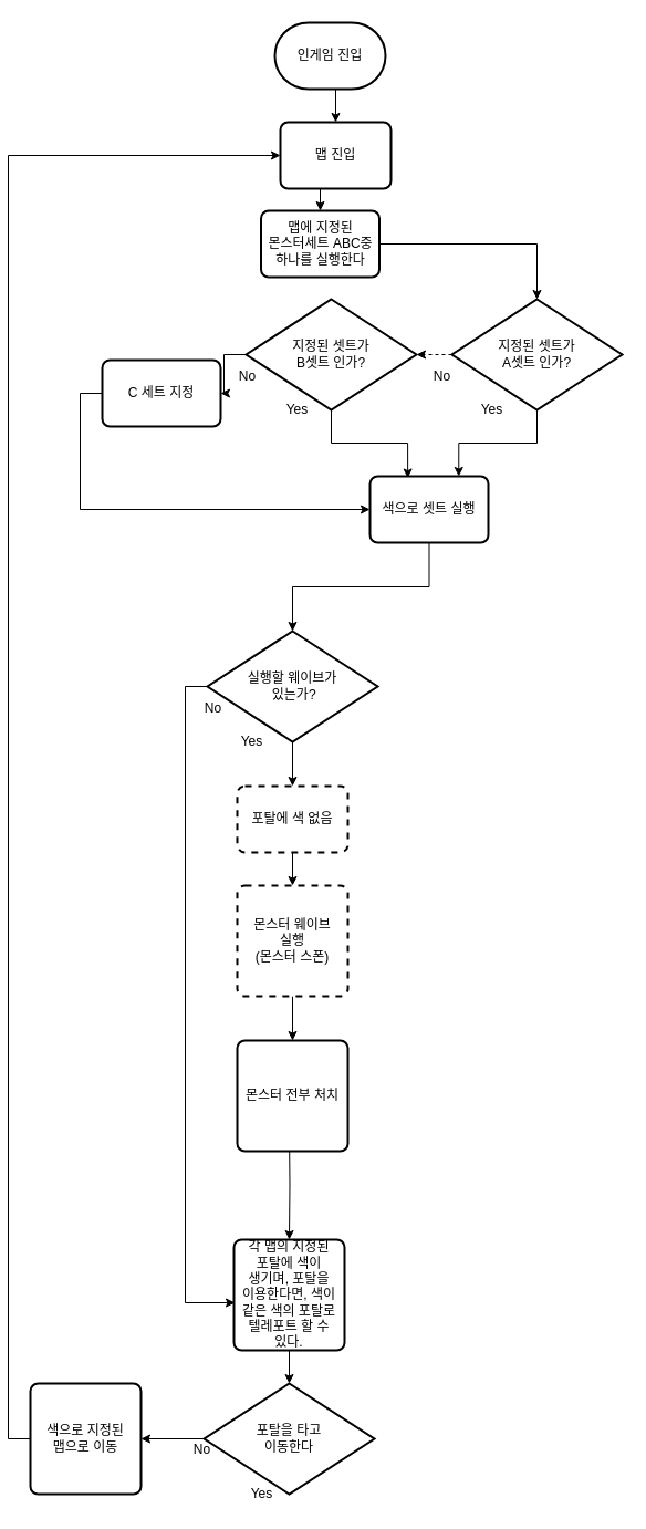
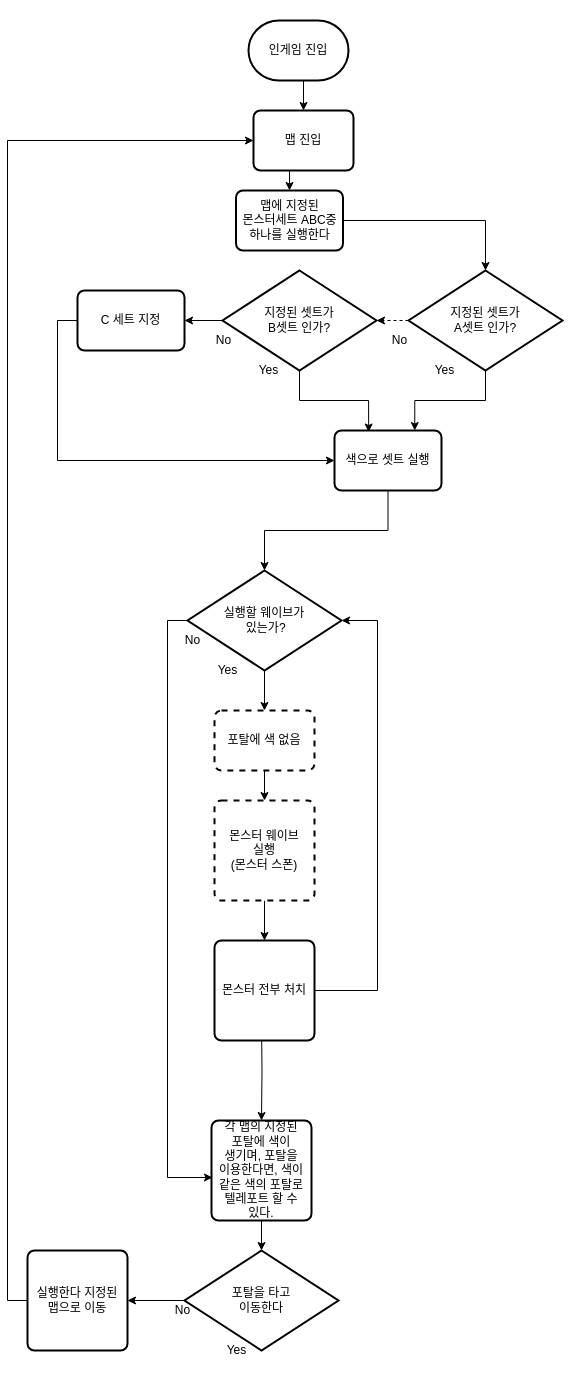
  <mxCell id="0" />
  <mxCell id="1" parent="0" />
  <mxCell id="2" style="edgeStyle=orthogonalEdgeStyle;rounded=0;orthogonalLoop=1;jettySize=auto;html=1;exitX=0.5;exitY=1;exitDx=0;exitDy=0;exitPerimeter=0;entryX=0.5;entryY=0;entryDx=0;entryDy=0;" edge="1" parent="1" source="3" target="12"><mxGeometry relative="1" as="geometry" /></mxCell>
  <mxCell id="3" value="인게임 진입" style="strokeWidth=2;html=1;shape=mxgraph.flowchart.terminator;whiteSpace=wrap;" vertex="1" parent="1"><mxGeometry x="241" y="20" width="100" height="60" as="geometry" /></mxCell>
  <mxCell id="4" style="edgeStyle=orthogonalEdgeStyle;rounded=0;orthogonalLoop=1;jettySize=auto;html=1;exitX=0.5;exitY=1;exitDx=0;exitDy=0;entryX=0;entryY=0.5;entryDx=0;entryDy=0;" edge="1" parent="1" source="5" target="8"><mxGeometry relative="1" as="geometry" /></mxCell>
  <mxCell id="5" value="몬스터 웨이브&lt;br&gt;실행&lt;br&gt;(몬스터 스폰)" style="rounded=1;whiteSpace=wrap;html=1;absoluteArcSize=1;arcSize=14;strokeWidth=2;dashed=1;" vertex="1" parent="1"><mxGeometry x="207" y="800" width="100" height="100" as="geometry" /></mxCell>
  <mxCell id="6" style="edgeStyle=orthogonalEdgeStyle;rounded=0;orthogonalLoop=1;jettySize=auto;html=1;exitX=0.5;exitY=1;exitDx=0;exitDy=0;exitPerimeter=0;entryX=0.5;entryY=0;entryDx=0;entryDy=0;" edge="1" parent="1" target="10"><mxGeometry relative="1" as="geometry"><mxPoint x="254" y="1020" as="sourcePoint" /></mxGeometry></mxCell>
+ <mxCell id="7" style="edgeStyle=orthogonalEdgeStyle;rounded=0;orthogonalLoop=1;jettySize=auto;html=1;exitX=0.5;exitY=0;exitDx=0;exitDy=0;entryX=1;entryY=0.5;entryDx=0;entryDy=0;entryPerimeter=0;" edge="1" parent="1" source="8" target="23"><mxGeometry relative="1" as="geometry"><Array as="points"><mxPoint x="370" y="990" /><mxPoint x="370" y="620" /></Array></mxGeometry></mxCell>
  <mxCell id="8" value="몬스터 전부 처치" style="rounded=1;whiteSpace=wrap;html=1;absoluteArcSize=1;arcSize=14;strokeWidth=2;direction=south;" vertex="1" parent="1"><mxGeometry x="207" y="940" width="100" height="100" as="geometry" /></mxCell>
  <mxCell id="9" style="edgeStyle=orthogonalEdgeStyle;rounded=0;orthogonalLoop=1;jettySize=auto;html=1;exitX=0.5;exitY=1;exitDx=0;exitDy=0;entryX=0.5;entryY=0;entryDx=0;entryDy=0;entryPerimeter=0;" edge="1" parent="1" source="10" target="16"><mxGeometry relative="1" as="geometry" /></mxCell>
  <mxCell id="10" value="각 맵의 지정된&lt;br&gt;포탈에 색이&lt;br&gt;생기며, 포탈을&lt;br&gt;이용한다면, 색이&lt;br&gt;같은 색의 포탈로&lt;br&gt;텔레포트 할 수 &lt;br&gt;있다." style="rounded=1;whiteSpace=wrap;html=1;absoluteArcSize=1;arcSize=14;strokeWidth=2;" vertex="1" parent="1"><mxGeometry x="204" y="1120" width="100" height="100" as="geometry" /></mxCell>
  <mxCell id="11" style="edgeStyle=orthogonalEdgeStyle;rounded=0;orthogonalLoop=1;jettySize=auto;html=1;exitX=0.5;exitY=1;exitDx=0;exitDy=0;entryX=0.5;entryY=0;entryDx=0;entryDy=0;" edge="1" parent="1" source="12" target="30"><mxGeometry relative="1" as="geometry" /></mxCell>
  <mxCell id="12" value="맵 진입" style="rounded=1;whiteSpace=wrap;html=1;absoluteArcSize=1;arcSize=14;strokeWidth=2;" vertex="1" parent="1"><mxGeometry x="246" y="110" width="100" height="60" as="geometry" /></mxCell>
  <mxCell id="13" style="edgeStyle=orthogonalEdgeStyle;rounded=0;orthogonalLoop=1;jettySize=auto;html=1;exitX=0.5;exitY=1;exitDx=0;exitDy=0;entryX=0.5;entryY=0;entryDx=0;entryDy=0;" edge="1" parent="1" source="14" target="5"><mxGeometry relative="1" as="geometry" /></mxCell>
  <mxCell id="14" value="포탈에 색 없음" style="rounded=1;whiteSpace=wrap;html=1;absoluteArcSize=1;arcSize=14;strokeWidth=2;dashed=1;" vertex="1" parent="1"><mxGeometry x="207" y="710" width="100" height="60" as="geometry" /></mxCell>
  <mxCell id="15" style="edgeStyle=orthogonalEdgeStyle;rounded=0;orthogonalLoop=1;jettySize=auto;html=1;exitX=0;exitY=0.5;exitDx=0;exitDy=0;exitPerimeter=0;entryX=1;entryY=0.5;entryDx=0;entryDy=0;" edge="1" parent="1" source="16" target="20"><mxGeometry relative="1" as="geometry" /></mxCell>
  <mxCell id="16" value="포탈을 타고&lt;br&gt;이동한다" style="strokeWidth=2;html=1;shape=mxgraph.flowchart.decision;whiteSpace=wrap;" vertex="1" parent="1"><mxGeometry x="177" y="1250" width="154" height="100" as="geometry" /></mxCell>
  <mxCell id="17" value="Yes" style="text;html=1;align=center;verticalAlign=middle;resizable=0;points=[];autosize=1;" vertex="1" parent="1"><mxGeometry x="209" y="1340" width="40" height="20" as="geometry" /></mxCell>
  <mxCell id="18" value="No" style="text;html=1;align=center;verticalAlign=middle;resizable=0;points=[];autosize=1;" vertex="1" parent="1"><mxGeometry x="160" y="1300" width="30" height="20" as="geometry" /></mxCell>
  <mxCell id="19" style="edgeStyle=orthogonalEdgeStyle;rounded=0;orthogonalLoop=1;jettySize=auto;html=1;exitX=0;exitY=0.5;exitDx=0;exitDy=0;entryX=0;entryY=0.5;entryDx=0;entryDy=0;" edge="1" parent="1" source="20" target="12"><mxGeometry relative="1" as="geometry" /></mxCell>
- <mxCell id="20" value="색으로 지정된&lt;br&gt;맵으로 이동" style="rounded=1;whiteSpace=wrap;html=1;absoluteArcSize=1;arcSize=14;strokeWidth=2;" vertex="1" parent="1"><mxGeometry x="20" y="1250" width="100" height="100" as="geometry" /></mxCell>
+ <mxCell id="20" value="실행한다 지정된&lt;br&gt;맵으로 이동" style="rounded=1;whiteSpace=wrap;html=1;absoluteArcSize=1;arcSize=14;strokeWidth=2;" vertex="1" parent="1"><mxGeometry x="20" y="1250" width="100" height="100" as="geometry" /></mxCell>
  <mxCell id="21" style="edgeStyle=orthogonalEdgeStyle;rounded=0;orthogonalLoop=1;jettySize=auto;html=1;exitX=0.5;exitY=1;exitDx=0;exitDy=0;exitPerimeter=0;entryX=0.5;entryY=0;entryDx=0;entryDy=0;" edge="1" parent="1" source="23" target="14"><mxGeometry relative="1" as="geometry" /></mxCell>
  <mxCell id="22" style="edgeStyle=orthogonalEdgeStyle;rounded=0;orthogonalLoop=1;jettySize=auto;html=1;exitX=0;exitY=0.5;exitDx=0;exitDy=0;exitPerimeter=0;entryX=0.01;entryY=0.57;entryDx=0;entryDy=0;entryPerimeter=0;" edge="1" parent="1" source="23" target="10"><mxGeometry relative="1" as="geometry" /></mxCell>
  <mxCell id="23" value="실행할 웨이브가&lt;br&gt;&amp;nbsp;있는가?" style="strokeWidth=2;html=1;shape=mxgraph.flowchart.decision;whiteSpace=wrap;" vertex="1" parent="1"><mxGeometry x="180" y="570" width="154" height="100" as="geometry" /></mxCell>
  <mxCell id="24" value="Yes" style="text;html=1;align=center;verticalAlign=middle;resizable=0;points=[];autosize=1;" vertex="1" parent="1"><mxGeometry x="200" y="660" width="40" height="20" as="geometry" /></mxCell>
  <mxCell id="25" value="No" style="text;html=1;align=center;verticalAlign=middle;resizable=0;points=[];autosize=1;" vertex="1" parent="1"><mxGeometry x="170" y="630" width="30" height="20" as="geometry" /></mxCell>
  <mxCell id="26" style="edgeStyle=orthogonalEdgeStyle;rounded=0;orthogonalLoop=1;jettySize=auto;html=1;exitX=0;exitY=0.5;exitDx=0;exitDy=0;exitPerimeter=0;entryX=1;entryY=0.5;entryDx=0;entryDy=0;entryPerimeter=0;dashed=1;" edge="1" parent="1" source="28" target="33"><mxGeometry relative="1" as="geometry" /></mxCell>
  <mxCell id="27" style="edgeStyle=orthogonalEdgeStyle;rounded=0;orthogonalLoop=1;jettySize=auto;html=1;exitX=0.5;exitY=1;exitDx=0;exitDy=0;exitPerimeter=0;entryX=0.75;entryY=0;entryDx=0;entryDy=0;" edge="1" parent="1" source="28" target="41"><mxGeometry relative="1" as="geometry" /></mxCell>
  <mxCell id="28" value="지정된 셋트가&lt;br&gt;A셋트 인가?" style="strokeWidth=2;html=1;shape=mxgraph.flowchart.decision;whiteSpace=wrap;" vertex="1" parent="1"><mxGeometry x="401" y="270" width="154" height="100" as="geometry" /></mxCell>
  <mxCell id="29" style="edgeStyle=orthogonalEdgeStyle;rounded=0;orthogonalLoop=1;jettySize=auto;html=1;exitX=1;exitY=0.5;exitDx=0;exitDy=0;entryX=0.5;entryY=0;entryDx=0;entryDy=0;entryPerimeter=0;" edge="1" parent="1" source="30" target="28"><mxGeometry relative="1" as="geometry" /></mxCell>
  <mxCell id="30" value="맵에 지정된&lt;br&gt;몬스터세트 ABC중&lt;br&gt;하나를 실행한다" style="rounded=1;whiteSpace=wrap;html=1;absoluteArcSize=1;arcSize=14;strokeWidth=2;" vertex="1" parent="1"><mxGeometry x="228.5" y="190" width="107" height="60" as="geometry" /></mxCell>
  <mxCell id="31" style="edgeStyle=orthogonalEdgeStyle;rounded=0;orthogonalLoop=1;jettySize=auto;html=1;exitX=0;exitY=0.5;exitDx=0;exitDy=0;exitPerimeter=0;" edge="1" parent="1" source="33" target="35"><mxGeometry relative="1" as="geometry" /></mxCell>
  <mxCell id="32" style="edgeStyle=orthogonalEdgeStyle;rounded=0;orthogonalLoop=1;jettySize=auto;html=1;exitX=0.5;exitY=1;exitDx=0;exitDy=0;exitPerimeter=0;entryX=0.319;entryY=0.025;entryDx=0;entryDy=0;entryPerimeter=0;" edge="1" parent="1" source="33" target="41"><mxGeometry relative="1" as="geometry" /></mxCell>
  <mxCell id="33" value="지정된 셋트가&lt;br&gt;B셋트 인가?" style="strokeWidth=2;html=1;shape=mxgraph.flowchart.decision;whiteSpace=wrap;" vertex="1" parent="1"><mxGeometry x="215" y="270" width="154" height="100" as="geometry" /></mxCell>
  <mxCell id="34" style="edgeStyle=orthogonalEdgeStyle;rounded=0;orthogonalLoop=1;jettySize=auto;html=1;exitX=0;exitY=0.5;exitDx=0;exitDy=0;entryX=0;entryY=0.5;entryDx=0;entryDy=0;" edge="1" parent="1" source="35" target="41"><mxGeometry relative="1" as="geometry"><mxPoint x="47" y="410" as="targetPoint" /></mxGeometry></mxCell>
- <mxCell id="35" value="C 세트 지정" style="rounded=1;whiteSpace=wrap;html=1;absoluteArcSize=1;arcSize=14;strokeWidth=2;" vertex="1" parent="1"><mxGeometry x="85" y="325" width="107" height="60" as="geometry" /></mxCell>
+ <mxCell id="35" value="C 세트 지정" style="rounded=1;whiteSpace=wrap;html=1;absoluteArcSize=1;arcSize=14;strokeWidth=2;" vertex="1" parent="1"><mxGeometry x="70" y="290" width="107" height="60" as="geometry" /></mxCell>
  <mxCell id="36" value="Yes" style="text;html=1;align=center;verticalAlign=middle;resizable=0;points=[];autosize=1;" vertex="1" parent="1"><mxGeometry x="417" y="360" width="40" height="20" as="geometry" /></mxCell>
  <mxCell id="37" value="No" style="text;html=1;align=center;verticalAlign=middle;resizable=0;points=[];autosize=1;" vertex="1" parent="1"><mxGeometry x="377" y="330" width="30" height="20" as="geometry" /></mxCell>
  <mxCell id="38" value="Yes" style="text;html=1;align=center;verticalAlign=middle;resizable=0;points=[];autosize=1;" vertex="1" parent="1"><mxGeometry x="241" y="360" width="40" height="20" as="geometry" /></mxCell>
  <mxCell id="39" value="No" style="text;html=1;align=center;verticalAlign=middle;resizable=0;points=[];autosize=1;" vertex="1" parent="1"><mxGeometry x="201" y="330" width="30" height="20" as="geometry" /></mxCell>
  <mxCell id="40" style="edgeStyle=orthogonalEdgeStyle;rounded=0;orthogonalLoop=1;jettySize=auto;html=1;exitX=0.5;exitY=1;exitDx=0;exitDy=0;entryX=0.5;entryY=0;entryDx=0;entryDy=0;entryPerimeter=0;" edge="1" parent="1" source="41" target="23"><mxGeometry relative="1" as="geometry" /></mxCell>
  <mxCell id="41" value="색으로 셋트 실행" style="rounded=1;whiteSpace=wrap;html=1;absoluteArcSize=1;arcSize=14;strokeWidth=2;" vertex="1" parent="1"><mxGeometry x="327" y="430" width="107" height="60" as="geometry" /></mxCell>
